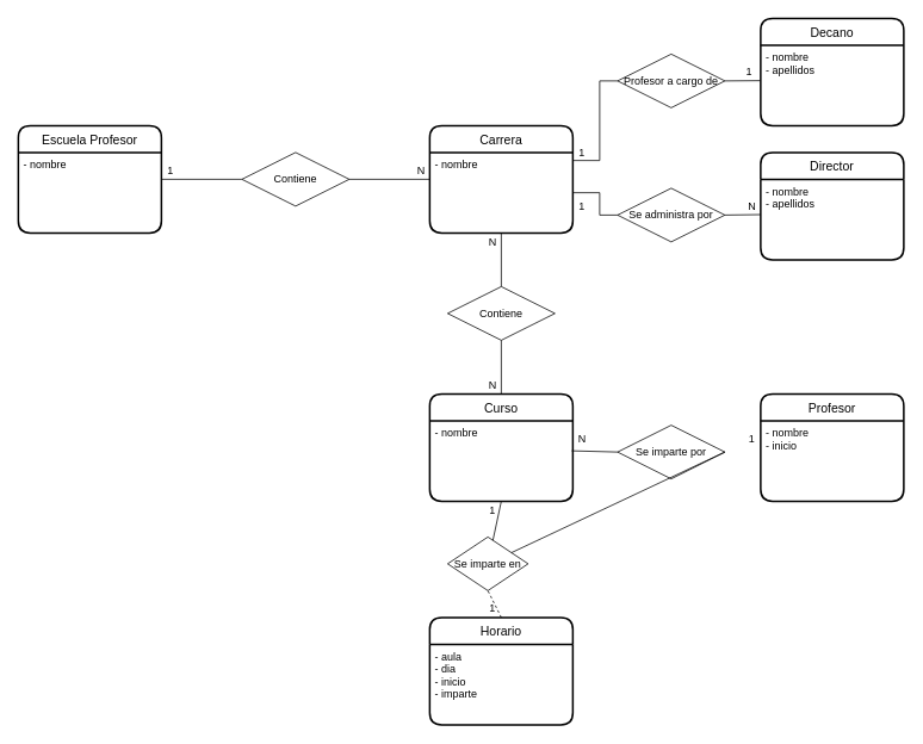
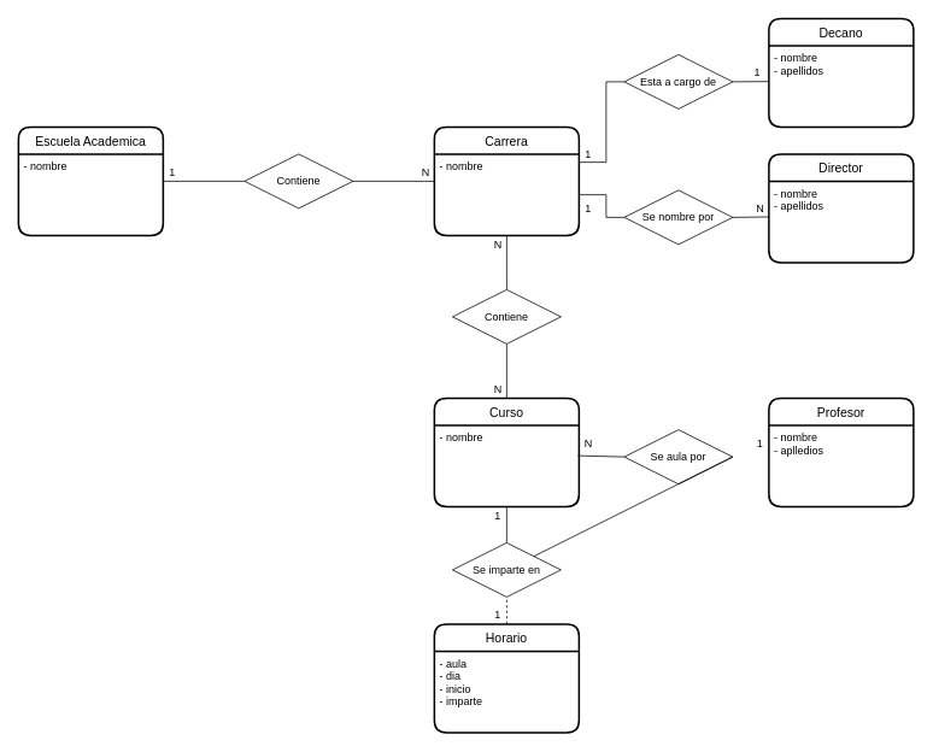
  <mxCell id="0" />
  <mxCell id="1" parent="0" />
- <mxCell id="2" value="Escuela Profesor" style="swimlane;childLayout=stackLayout;horizontal=1;startSize=30;horizontalStack=0;rounded=1;fontSize=14;fontStyle=0;strokeWidth=2;resizeParent=0;resizeLast=1;shadow=0;dashed=0;align=center;" vertex="1" parent="1"><mxGeometry x="20" y="140" width="160" height="120" as="geometry" /></mxCell>
+ <mxCell id="2" value="Escuela Academica" style="swimlane;childLayout=stackLayout;horizontal=1;startSize=30;horizontalStack=0;rounded=1;fontSize=14;fontStyle=0;strokeWidth=2;resizeParent=0;resizeLast=1;shadow=0;dashed=0;align=center;" vertex="1" parent="1"><mxGeometry x="20" y="140" width="160" height="120" as="geometry" /></mxCell>
  <mxCell id="3" value="- nombre" style="align=left;strokeColor=none;fillColor=none;spacingLeft=4;fontSize=12;verticalAlign=top;resizable=0;rotatable=0;part=1;" vertex="1" parent="2"><mxGeometry y="30" width="160" height="90" as="geometry" /></mxCell>
  <mxCell id="4" value="Contiene" style="shape=rhombus;perimeter=rhombusPerimeter;whiteSpace=wrap;html=1;align=center;" vertex="1" parent="1"><mxGeometry x="270" y="170" width="120" height="60" as="geometry" /></mxCell>
  <mxCell id="5" value="" style="endArrow=none;html=1;rounded=0;entryX=0;entryY=0.5;entryDx=0;entryDy=0;" edge="1" parent="1" target="4"><mxGeometry relative="1" as="geometry"><mxPoint x="180" y="200" as="sourcePoint" /><mxPoint x="380" y="340" as="targetPoint" /></mxGeometry></mxCell>
  <mxCell id="6" value="" style="endArrow=none;html=1;rounded=0;exitX=1;exitY=0.5;exitDx=0;exitDy=0;entryX=0;entryY=0.5;entryDx=0;entryDy=0;" edge="1" parent="1" source="4"><mxGeometry relative="1" as="geometry"><mxPoint x="370" y="460" as="sourcePoint" /><mxPoint x="480" y="200" as="targetPoint" /></mxGeometry></mxCell>
  <mxCell id="7" value="1" style="text;html=1;align=center;verticalAlign=middle;resizable=0;points=[];autosize=1;strokeColor=none;" vertex="1" parent="1"><mxGeometry x="180" y="180" width="20" height="20" as="geometry" /></mxCell>
  <mxCell id="8" value="N" style="text;html=1;align=center;verticalAlign=middle;resizable=0;points=[];autosize=1;strokeColor=none;" vertex="1" parent="1"><mxGeometry x="460" y="180" width="20" height="20" as="geometry" /></mxCell>
  <mxCell id="9" value="Curso" style="swimlane;childLayout=stackLayout;horizontal=1;startSize=30;horizontalStack=0;rounded=1;fontSize=14;fontStyle=0;strokeWidth=2;resizeParent=0;resizeLast=1;shadow=0;dashed=0;align=center;" vertex="1" parent="1"><mxGeometry x="480" y="440" width="160" height="120" as="geometry" /></mxCell>
  <mxCell id="10" value="- nombre" style="align=left;strokeColor=none;fillColor=none;spacingLeft=4;fontSize=12;verticalAlign=top;resizable=0;rotatable=0;part=1;" vertex="1" parent="9"><mxGeometry y="30" width="160" height="90" as="geometry" /></mxCell>
  <mxCell id="11" value="Carrera" style="swimlane;childLayout=stackLayout;horizontal=1;startSize=30;horizontalStack=0;rounded=1;fontSize=14;fontStyle=0;strokeWidth=2;resizeParent=0;resizeLast=1;shadow=0;dashed=0;align=center;" vertex="1" parent="1"><mxGeometry x="480" y="140" width="160" height="120" as="geometry" /></mxCell>
  <mxCell id="12" value="- nombre" style="align=left;strokeColor=none;fillColor=none;spacingLeft=4;fontSize=12;verticalAlign=top;resizable=0;rotatable=0;part=1;" vertex="1" parent="11"><mxGeometry y="30" width="160" height="90" as="geometry" /></mxCell>
  <mxCell id="13" value="Contiene" style="shape=rhombus;perimeter=rhombusPerimeter;whiteSpace=wrap;html=1;align=center;" vertex="1" parent="1"><mxGeometry x="500" y="320" width="120" height="60" as="geometry" /></mxCell>
  <mxCell id="14" value="" style="endArrow=none;html=1;rounded=0;exitX=0.5;exitY=1;exitDx=0;exitDy=0;" edge="1" parent="1" source="12" target="13"><mxGeometry relative="1" as="geometry"><mxPoint x="130" y="430" as="sourcePoint" /><mxPoint x="290" y="430" as="targetPoint" /></mxGeometry></mxCell>
  <mxCell id="15" value="" style="endArrow=none;html=1;rounded=0;entryX=0.5;entryY=0;entryDx=0;entryDy=0;exitX=0.5;exitY=1;exitDx=0;exitDy=0;" edge="1" parent="1" source="13" target="9"><mxGeometry relative="1" as="geometry"><mxPoint x="560" y="382" as="sourcePoint" /><mxPoint x="370" y="380" as="targetPoint" /></mxGeometry></mxCell>
  <mxCell id="16" value="N" style="text;html=1;align=center;verticalAlign=middle;resizable=0;points=[];autosize=1;strokeColor=none;" vertex="1" parent="1"><mxGeometry x="540" y="260" width="20" height="20" as="geometry" /></mxCell>
  <mxCell id="17" value="N" style="text;html=1;align=center;verticalAlign=middle;resizable=0;points=[];autosize=1;strokeColor=none;" vertex="1" parent="1"><mxGeometry x="540" y="420" width="20" height="20" as="geometry" /></mxCell>
  <mxCell id="18" value="Horario" style="swimlane;childLayout=stackLayout;horizontal=1;startSize=30;horizontalStack=0;rounded=1;fontSize=14;fontStyle=0;strokeWidth=2;resizeParent=0;resizeLast=1;shadow=0;dashed=0;align=center;" vertex="1" parent="1"><mxGeometry x="480" y="690" width="160" height="120" as="geometry" /></mxCell>
  <mxCell id="19" value="- aula&#10;- dia&#10;- inicio&#10;- imparte" style="align=left;strokeColor=none;fillColor=none;spacingLeft=4;fontSize=12;verticalAlign=top;resizable=0;rotatable=0;part=1;" vertex="1" parent="18"><mxGeometry y="30" width="160" height="90" as="geometry" /></mxCell>
- <mxCell id="20" value="Se imparte en" style="shape=rhombus;perimeter=rhombusPerimeter;whiteSpace=wrap;html=1;align=center;" vertex="1" parent="1"><mxGeometry x="500" y="600" width="90" height="60" as="geometry" /></mxCell>
+ <mxCell id="20" value="Se imparte en" style="shape=rhombus;perimeter=rhombusPerimeter;whiteSpace=wrap;html=1;align=center;" vertex="1" parent="1"><mxGeometry x="500" y="600" width="120" height="60" as="geometry" /></mxCell>
  <mxCell id="21" value="" style="endArrow=none;html=1;rounded=0;exitX=0.5;exitY=1;exitDx=0;exitDy=0;" edge="1" parent="1" source="10" target="20"><mxGeometry relative="1" as="geometry"><mxPoint x="530" y="570" as="sourcePoint" /><mxPoint x="690" y="570" as="targetPoint" /></mxGeometry></mxCell>
  <mxCell id="22" value="" style="endArrow=none;html=1;rounded=0;entryX=0.5;entryY=1;entryDx=0;entryDy=0;exitX=0.5;exitY=0;exitDx=0;exitDy=0;dashed=1;" edge="1" parent="1" source="18" target="20"><mxGeometry relative="1" as="geometry"><mxPoint x="280" y="620" as="sourcePoint" /><mxPoint x="440" y="620" as="targetPoint" /></mxGeometry></mxCell>
  <mxCell id="23" value="1" style="text;html=1;align=center;verticalAlign=middle;resizable=0;points=[];autosize=1;strokeColor=none;" vertex="1" parent="1"><mxGeometry x="540" y="560" width="20" height="20" as="geometry" /></mxCell>
  <mxCell id="24" value="1" style="text;html=1;align=center;verticalAlign=middle;resizable=0;points=[];autosize=1;strokeColor=none;" vertex="1" parent="1"><mxGeometry x="540" y="670" width="20" height="20" as="geometry" /></mxCell>
  <mxCell id="25" value="Profesor" style="swimlane;childLayout=stackLayout;horizontal=1;startSize=30;horizontalStack=0;rounded=1;fontSize=14;fontStyle=0;strokeWidth=2;resizeParent=0;resizeLast=1;shadow=0;dashed=0;align=center;" vertex="1" parent="1"><mxGeometry x="850" y="440" width="160" height="120" as="geometry" /></mxCell>
- <mxCell id="26" value="- nombre&#10;- inicio&#10;" style="align=left;strokeColor=none;fillColor=none;spacingLeft=4;fontSize=12;verticalAlign=top;resizable=0;rotatable=0;part=1;" vertex="1" parent="25"><mxGeometry y="30" width="160" height="90" as="geometry" /></mxCell>
- <mxCell id="27" value="Se imparte por" style="shape=rhombus;perimeter=rhombusPerimeter;whiteSpace=wrap;html=1;align=center;" vertex="1" parent="1"><mxGeometry x="690" y="475" width="120" height="60" as="geometry" /></mxCell>
+ <mxCell id="26" value="- nombre&#10;- aplledios&#10;" style="align=left;strokeColor=none;fillColor=none;spacingLeft=4;fontSize=12;verticalAlign=top;resizable=0;rotatable=0;part=1;" vertex="1" parent="25"><mxGeometry y="30" width="160" height="90" as="geometry" /></mxCell>
+ <mxCell id="27" value="Se aula por" style="shape=rhombus;perimeter=rhombusPerimeter;whiteSpace=wrap;html=1;align=center;" vertex="1" parent="1"><mxGeometry x="690" y="475" width="120" height="60" as="geometry" /></mxCell>
  <mxCell id="28" value="" style="endArrow=none;html=1;rounded=0;exitX=0.992;exitY=0.374;exitDx=0;exitDy=0;entryX=0;entryY=0.5;entryDx=0;entryDy=0;exitPerimeter=0;" edge="1" parent="1" source="10" target="27"><mxGeometry relative="1" as="geometry"><mxPoint x="920" y="680" as="sourcePoint" /><mxPoint x="1080" y="680" as="targetPoint" /></mxGeometry></mxCell>
  <mxCell id="29" value="" style="endArrow=none;html=1;rounded=0;exitX=1;exitY=0.5;exitDx=0;exitDy=0;" edge="1" parent="1" source="27" target="20"><mxGeometry relative="1" as="geometry"><mxPoint x="780" y="620" as="sourcePoint" /><mxPoint x="940" y="620" as="targetPoint" /></mxGeometry></mxCell>
  <mxCell id="30" value="N" style="text;html=1;align=center;verticalAlign=middle;resizable=0;points=[];autosize=1;strokeColor=none;" vertex="1" parent="1"><mxGeometry x="640" y="480" width="20" height="20" as="geometry" /></mxCell>
  <mxCell id="31" value="1" style="text;html=1;align=center;verticalAlign=middle;resizable=0;points=[];autosize=1;strokeColor=none;" vertex="1" parent="1"><mxGeometry x="830" y="480" width="20" height="20" as="geometry" /></mxCell>
  <mxCell id="32" value="Decano" style="swimlane;childLayout=stackLayout;horizontal=1;startSize=30;horizontalStack=0;rounded=1;fontSize=14;fontStyle=0;strokeWidth=2;resizeParent=0;resizeLast=1;shadow=0;dashed=0;align=center;" vertex="1" parent="1"><mxGeometry x="850" y="20" width="160" height="120" as="geometry" /></mxCell>
  <mxCell id="33" value="- nombre&#10;- apellidos" style="align=left;strokeColor=none;fillColor=none;spacingLeft=4;fontSize=12;verticalAlign=top;resizable=0;rotatable=0;part=1;" vertex="1" parent="32"><mxGeometry y="30" width="160" height="90" as="geometry" /></mxCell>
- <mxCell id="34" value="Profesor a cargo de" style="shape=rhombus;perimeter=rhombusPerimeter;whiteSpace=wrap;html=1;align=center;" vertex="1" parent="1"><mxGeometry x="690" y="60" width="120" height="60" as="geometry" /></mxCell>
+ <mxCell id="34" value="Esta a cargo de" style="shape=rhombus;perimeter=rhombusPerimeter;whiteSpace=wrap;html=1;align=center;" vertex="1" parent="1"><mxGeometry x="690" y="60" width="120" height="60" as="geometry" /></mxCell>
  <mxCell id="35" value="" style="endArrow=none;html=1;rounded=0;entryX=0;entryY=0.5;entryDx=0;entryDy=0;edgeStyle=orthogonalEdgeStyle;" edge="1" parent="1" target="34"><mxGeometry relative="1" as="geometry"><mxPoint x="640" y="179" as="sourcePoint" /><mxPoint x="970" y="440" as="targetPoint" /><Array as="points"><mxPoint x="670" y="179" /><mxPoint x="670" y="90" /></Array></mxGeometry></mxCell>
  <mxCell id="36" value="" style="endArrow=none;html=1;rounded=0;entryX=-0.002;entryY=0.441;entryDx=0;entryDy=0;entryPerimeter=0;" edge="1" parent="1" target="33"><mxGeometry relative="1" as="geometry"><mxPoint x="810" y="90" as="sourcePoint" /><mxPoint x="830" y="89" as="targetPoint" /></mxGeometry></mxCell>
  <mxCell id="37" value="1" style="text;html=1;align=center;verticalAlign=middle;resizable=0;points=[];autosize=1;strokeColor=none;" vertex="1" parent="1"><mxGeometry x="640" y="160" width="20" height="20" as="geometry" /></mxCell>
  <mxCell id="38" value="1" style="text;html=1;align=center;verticalAlign=middle;resizable=0;points=[];autosize=1;strokeColor=none;" vertex="1" parent="1"><mxGeometry x="827" y="70" width="20" height="20" as="geometry" /></mxCell>
  <mxCell id="39" value="Director" style="swimlane;childLayout=stackLayout;horizontal=1;startSize=30;horizontalStack=0;rounded=1;fontSize=14;fontStyle=0;strokeWidth=2;resizeParent=0;resizeLast=1;shadow=0;dashed=0;align=center;" vertex="1" parent="1"><mxGeometry x="850" y="170" width="160" height="120" as="geometry" /></mxCell>
  <mxCell id="40" value="- nombre&#10;- apellidos" style="align=left;strokeColor=none;fillColor=none;spacingLeft=4;fontSize=12;verticalAlign=top;resizable=0;rotatable=0;part=1;" vertex="1" parent="39"><mxGeometry y="30" width="160" height="90" as="geometry" /></mxCell>
- <mxCell id="41" value="Se administra por" style="shape=rhombus;perimeter=rhombusPerimeter;whiteSpace=wrap;html=1;align=center;" vertex="1" parent="1"><mxGeometry x="690" y="210" width="120" height="60" as="geometry" /></mxCell>
+ <mxCell id="41" value="Se nombre por" style="shape=rhombus;perimeter=rhombusPerimeter;whiteSpace=wrap;html=1;align=center;" vertex="1" parent="1"><mxGeometry x="690" y="210" width="120" height="60" as="geometry" /></mxCell>
  <mxCell id="42" value="" style="endArrow=none;html=1;rounded=0;exitX=1;exitY=0.5;exitDx=0;exitDy=0;edgeStyle=orthogonalEdgeStyle;" edge="1" parent="1" source="12"><mxGeometry relative="1" as="geometry"><mxPoint x="790" y="420" as="sourcePoint" /><mxPoint x="690" y="240" as="targetPoint" /><Array as="points"><mxPoint x="670" y="215" /><mxPoint x="670" y="240" /></Array></mxGeometry></mxCell>
  <mxCell id="43" value="1" style="text;html=1;align=center;verticalAlign=middle;resizable=0;points=[];autosize=1;strokeColor=none;" vertex="1" parent="1"><mxGeometry x="640" y="220" width="20" height="20" as="geometry" /></mxCell>
  <mxCell id="44" value="" style="endArrow=none;html=1;rounded=0;exitX=1;exitY=0.5;exitDx=0;exitDy=0;entryX=0.001;entryY=0.439;entryDx=0;entryDy=0;entryPerimeter=0;" edge="1" parent="1" source="41" target="40"><mxGeometry relative="1" as="geometry"><mxPoint x="880" y="300" as="sourcePoint" /><mxPoint x="1040" y="300" as="targetPoint" /></mxGeometry></mxCell>
  <mxCell id="45" value="N" style="text;html=1;align=center;verticalAlign=middle;resizable=0;points=[];autosize=1;strokeColor=none;" vertex="1" parent="1"><mxGeometry x="830" y="220" width="20" height="20" as="geometry" /></mxCell>
